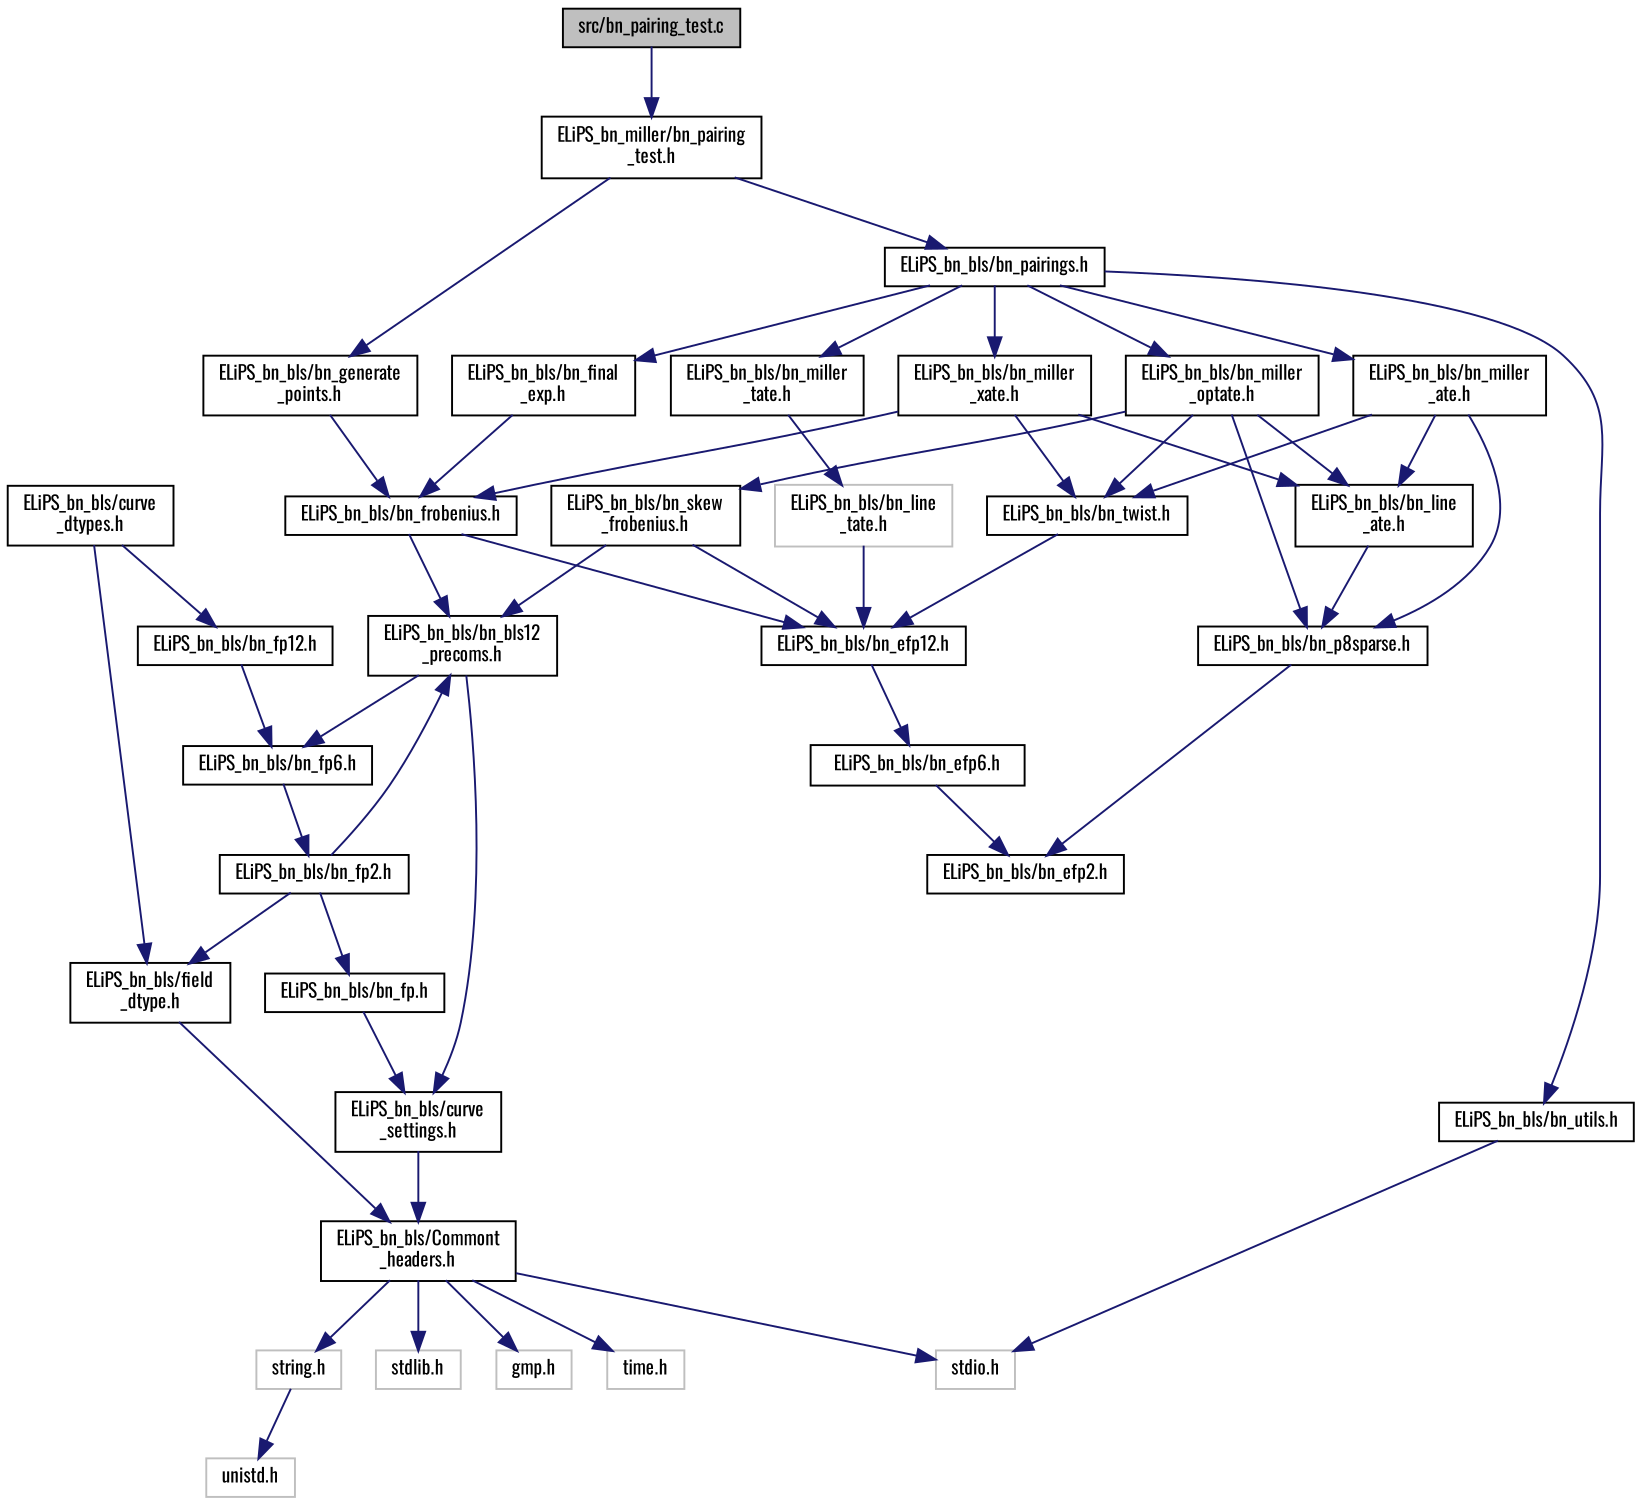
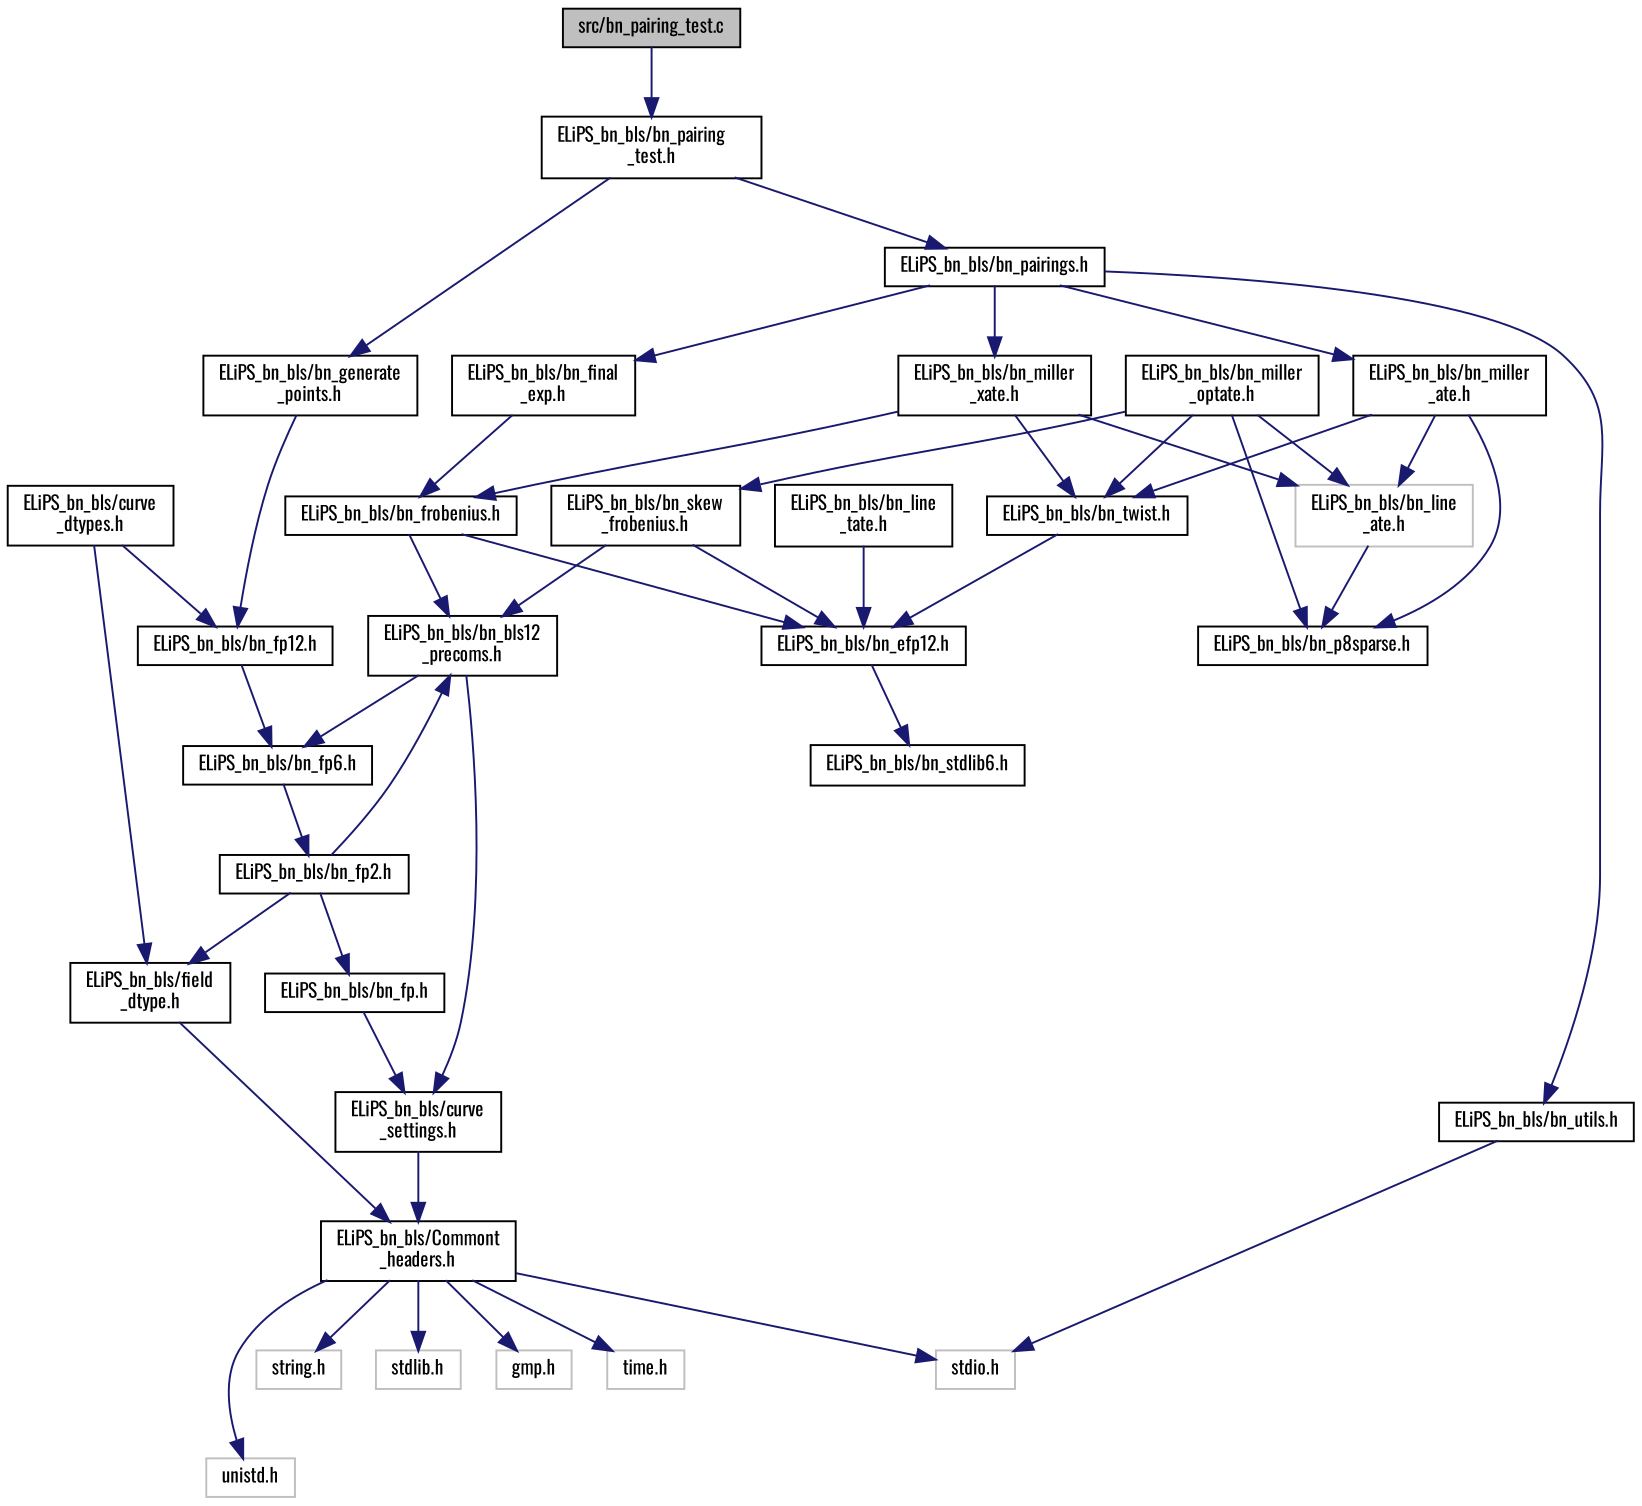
  digraph {
    fontname=Oswald
    node [color=black fillcolor=white fontname=Oswald fontsize=10 shape=record style=filled]
    edge [color=midnightblue fontname=Oswald fontsize=10 labelfontname=Helvetica labelfontsize=10 style=solid]
    n1 [fillcolor=grey75 fontcolor=black height=0.2 label="src/bn_pairing_test.c" width=0.4]
-   n2 [height=0.2 label="ELiPS_bn_miller/bn_pairing\l_test.h" width=0.4]
+   n2 [height=0.2 label="ELiPS_bn_bls/bn_pairing\l_test.h" width=0.4]
    n3 [height=0.2 label="ELiPS_bn_bls/bn_pairings.h" width=0.4]
    n4 [height=0.2 label="ELiPS_bn_bls/bn_generate\l_points.h" width=0.4]
    n5 [height=0.2 label="ELiPS_bn_bls/bn_miller\l_ate.h" width=0.4]
-   n6 [height=0.2 label="ELiPS_bn_bls/bn_miller\l_tate.h" width=0.4]
    n7 [height=0.2 label="ELiPS_bn_bls/bn_miller\l_xate.h" width=0.4]
    n8 [height=0.2 label="ELiPS_bn_bls/bn_miller\l_optate.h" width=0.4]
    n9 [height=0.2 label="ELiPS_bn_bls/bn_final\l_exp.h" width=0.4]
    n10 [height=0.2 label="ELiPS_bn_bls/bn_utils.h" width=0.4]
    n11 [height=0.2 label="ELiPS_bn_bls/bn_frobenius.h" width=0.4]
    n12 [height=0.2 label="ELiPS_bn_bls/bn_twist.h" width=0.4]
    n13 [height=0.2 label="ELiPS_bn_bls/bn_p8sparse.h" width=0.4]
-   n14 [height=0.2 label="ELiPS_bn_bls/bn_line\l_ate.h" width=0.4]
-   n15 [color=grey75 height=0.2 label="ELiPS_bn_bls/bn_line\l_tate.h" width=0.4]
+   n14 [color=grey75 height=0.2 label="ELiPS_bn_bls/bn_line\l_ate.h" width=0.4]
+   n15 [height=0.2 label="ELiPS_bn_bls/bn_line\l_tate.h" width=0.4]
    n16 [height=0.2 label="ELiPS_bn_bls/bn_skew\l_frobenius.h" width=0.4]
    n17 [color=grey75 height=0.2 label="stdio.h" width=0.4]
    n18 [height=0.2 label="ELiPS_bn_bls/bn_efp12.h" width=0.4]
-   n19 [height=0.2 label="ELiPS_bn_bls/bn_efp2.h" width=0.4]
-   n20 [height=0.2 label="ELiPS_bn_bls/bn_efp6.h" width=0.4]
+   n20 [height=0.2 label="ELiPS_bn_bls/bn_stdlib6.h" width=0.4]
    n21 [height=0.2 label="ELiPS_bn_bls/curve\l_dtypes.h" width=0.4]
    n22 [height=0.2 label="ELiPS_bn_bls/bn_fp12.h" width=0.4]
    n23 [height=0.2 label="ELiPS_bn_bls/field\l_dtype.h" width=0.4]
    n24 [height=0.2 label="ELiPS_bn_bls/bn_fp6.h" width=0.4]
    n25 [height=0.2 label="ELiPS_bn_bls/Commont\l_headers.h" width=0.4]
    n26 [height=0.2 label="ELiPS_bn_bls/bn_fp2.h" width=0.4]
    n27 [height=0.2 label="ELiPS_bn_bls/bn_fp.h" width=0.4]
    n28 [height=0.2 label="ELiPS_bn_bls/bn_bls12\l_precoms.h" width=0.4]
    n29 [height=0.2 label="ELiPS_bn_bls/curve\l_settings.h" width=0.4]
    n30 [color=grey75 height=0.2 label="stdlib.h" width=0.4]
    n31 [color=grey75 height=0.2 label="gmp.h" width=0.4]
    n32 [color=grey75 height=0.2 label="time.h" width=0.4]
    n33 [color=grey75 height=0.2 label="unistd.h" width=0.4]
    n34 [color=grey75 height=0.2 label="string.h" width=0.4]
    n1 -> n2
    n2 -> n3
    n2 -> n4
    n3 -> n5
-   n3 -> n6
    n3 -> n7
-   n3 -> n8
    n3 -> n9
    n3 -> n10
-   n4 -> n11
+   n4 -> n22
    n5 -> n12
    n5 -> n13
    n5 -> n14
-   n6 -> n15
    n7 -> n11
    n7 -> n12
    n7 -> n14
    n8 -> n12
    n8 -> n13
    n8 -> n14
    n8 -> n16
    n9 -> n11
    n10 -> n17
    n11 -> n18
    n11 -> n28
    n12 -> n18
-   n13 -> n19
    n14 -> n13
    n15 -> n18
    n16 -> n18
    n16 -> n28
    n18 -> n20
-   n20 -> n19
    n21 -> n22
    n21 -> n23
    n22 -> n24
    n23 -> n25
    n24 -> n26
    n25 -> n17
    n25 -> n30
    n25 -> n31
    n25 -> n32
-   n34 -> n33
+   n25 -> n33
    n25 -> n34
    n26 -> n23
    n26 -> n27
    n26 -> n28
    n27 -> n29
    n28 -> n24
    n28 -> n29
    n29 -> n25
  }
